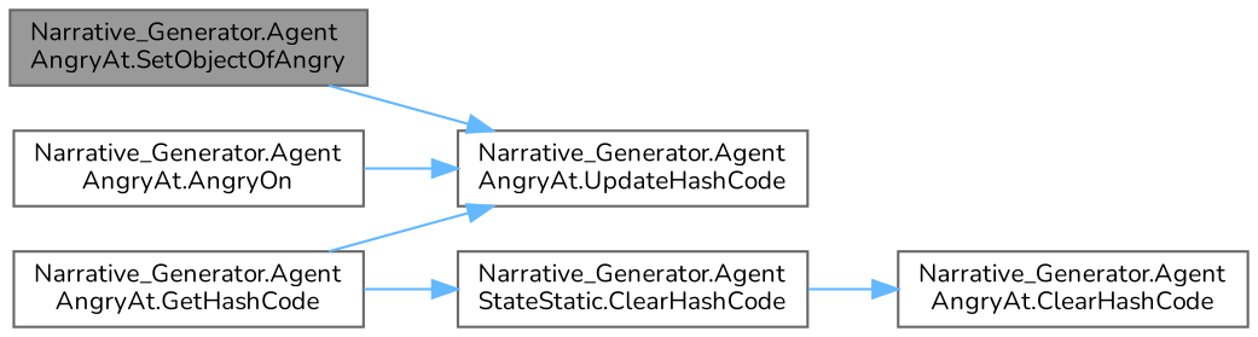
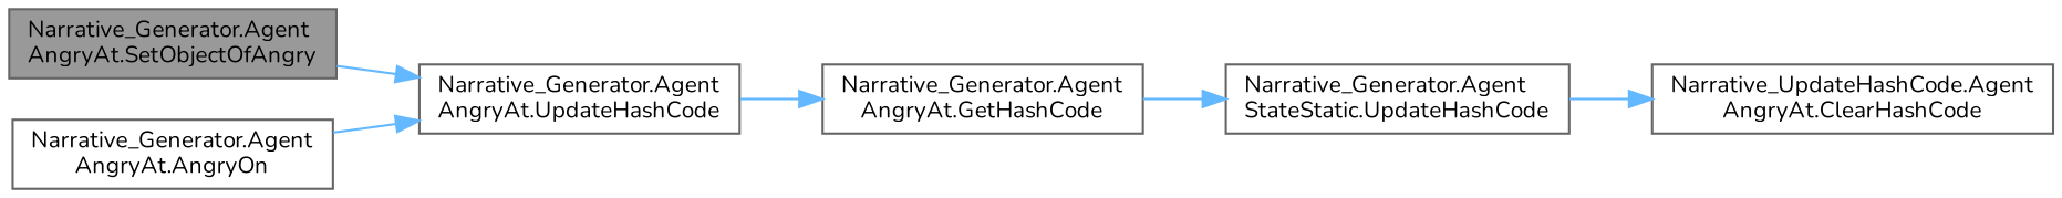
  digraph {
    fontname=Nunito
    rankdir=LR
    node [color=grey40 fillcolor=white fontname=Nunito fontsize=10 shape=box style=filled]
    edge [color=steelblue1 fontname=Nunito fontsize=10 labelfontname=Helvetica labelfontsize=10 style=solid]
    n1 [color=gray40 fillcolor=grey60 fontcolor=black height=0.2 label="Narrative_Generator.Agent\lAngryAt.SetObjectOfAngry" width=0.4]
    n2 [height=0.2 label="Narrative_Generator.Agent\lAngryAt.UpdateHashCode" width=0.4]
    n3 [height=0.2 label="Narrative_Generator.Agent\lAngryAt.AngryOn" width=0.4]
    n4 [height=0.2 label="Narrative_Generator.Agent\lAngryAt.GetHashCode" width=0.4]
-   n5 [height=0.2 label="Narrative_Generator.Agent\lAngryAt.ClearHashCode" width=0.4]
-   n6 [height=0.2 label="Narrative_Generator.Agent\lStateStatic.ClearHashCode" width=0.4]
+   n5 [height=0.2 label="Narrative_UpdateHashCode.Agent\lAngryAt.ClearHashCode" width=0.4]
+   n6 [height=0.2 label="Narrative_Generator.Agent\lStateStatic.UpdateHashCode" width=0.4]
    n1 -> n2
-   n4 -> n2
+   n2 -> n4
    n3 -> n2
    n4 -> n6
    n6 -> n5
  }
